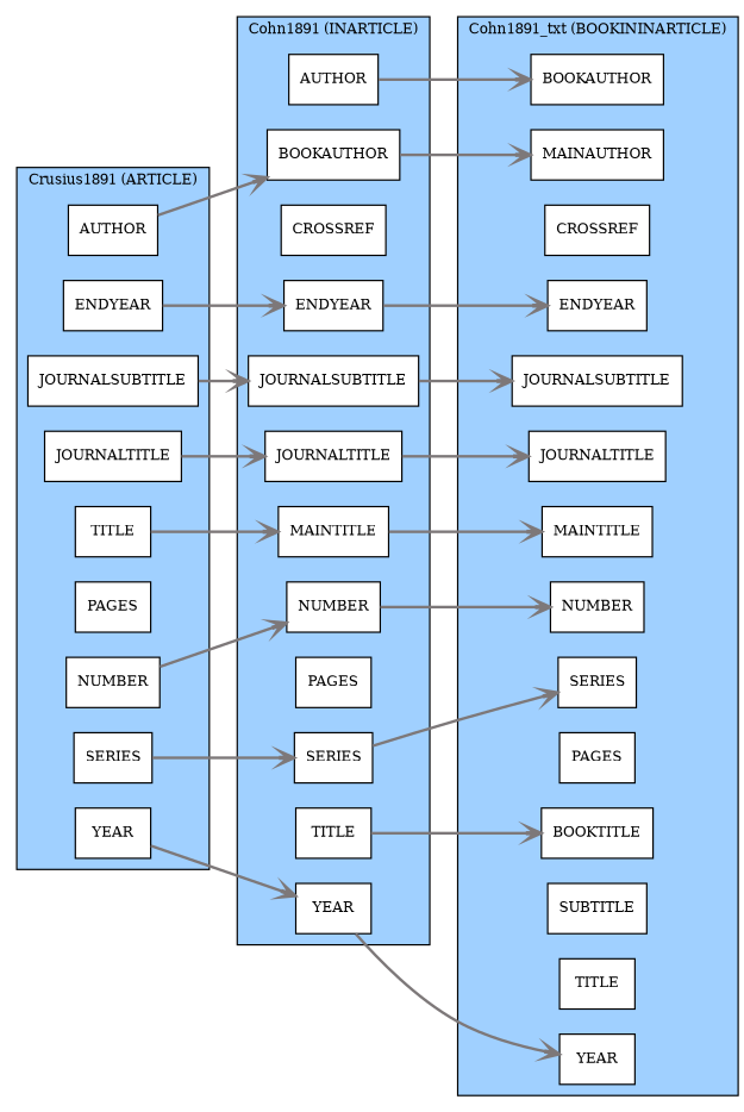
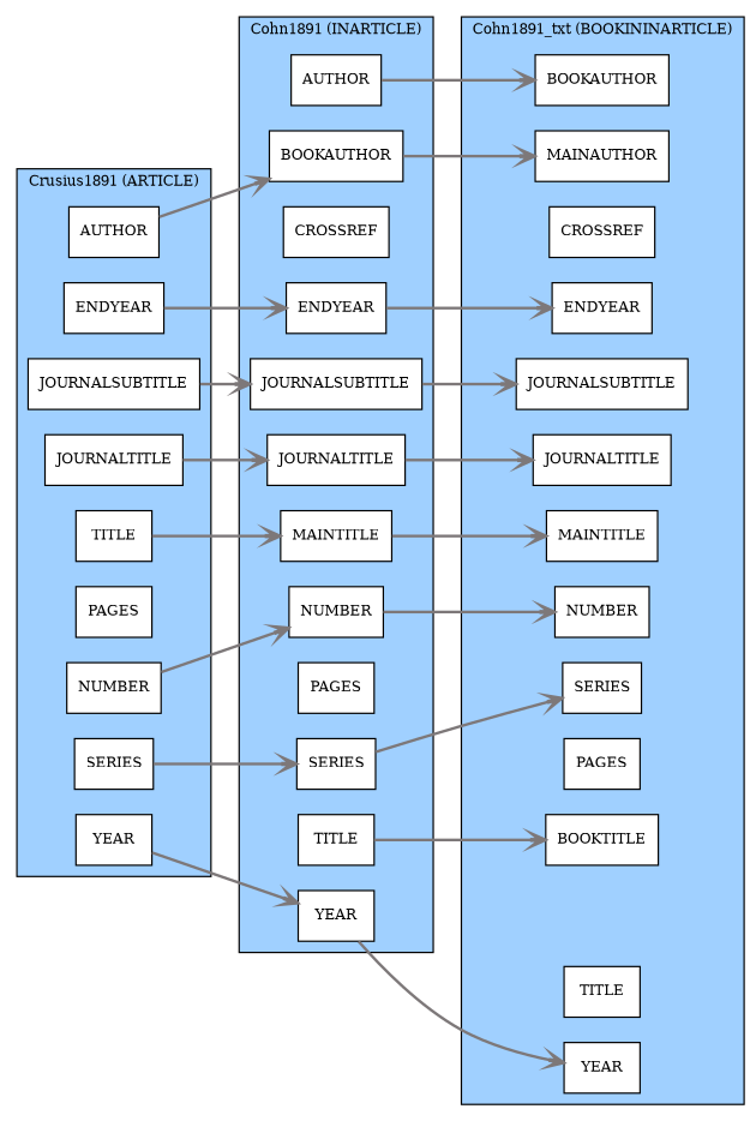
  digraph {
    compound=true
    rankdir=LR
    style=filled
    node [fillcolor=white fontsize=10 shape=box style=filled]
    edge [arrowhead=open color="#7d7879" penwidth=2.0]
    n1 [label=AUTHOR]
    n2 [label=BOOKAUTHOR]
    n3 [label=CROSSREF]
    n4 [label=ENDYEAR]
    n5 [label=JOURNALSUBTITLE]
    n6 [label=JOURNALTITLE]
    n7 [label=MAINTITLE]
    n8 [label=NUMBER]
    n9 [label=PAGES]
    n10 [label=SERIES]
    n11 [label=TITLE]
    n12 [label=YEAR]
    n13 [label=BOOKAUTHOR]
    n14 [label=BOOKTITLE]
    n15 [label=CROSSREF]
    n16 [label=ENDYEAR]
    n17 [label=JOURNALSUBTITLE]
    n18 [label=JOURNALTITLE]
    n19 [label=MAINAUTHOR]
    n20 [label=MAINTITLE]
    n21 [label=NUMBER]
    n22 [label=PAGES]
    n23 [label=SERIES]
-   n24 [label=SUBTITLE]
    n25 [label=TITLE]
    n26 [label=YEAR]
    n27 [label=AUTHOR]
    n28 [label=ENDYEAR]
    n29 [label=JOURNALSUBTITLE]
    n30 [label=JOURNALTITLE]
    n31 [label=NUMBER]
    n32 [label=PAGES]
    n33 [label=SERIES]
    n34 [label=TITLE]
    n35 [label=YEAR]
    subgraph cluster_1 {
      fillcolor="#a0d0ff"
      fontsize=10
      label="Cohn1891 (INARTICLE)"
      n1
      n2
      n3
      n4
      n5
      n6
      n7
      n8
      n9
      n10
      n11
      n12
    }
    subgraph cluster_2 {
      fillcolor="#a0d0ff"
      fontsize=10
      label="Cohn1891_txt (BOOKININARTICLE)"
      n13
      n14
      n15
      n16
      n17
      n18
      n19
      n20
      n21
      n22
      n23
-     n24
      n25
      n26
    }
    subgraph cluster_3 {
      fillcolor="#a0d0ff"
      fontsize=10
      label="Crusius1891 (ARTICLE)"
      n27
      n28
      n29
      n30
      n31
      n32
      n33
      n34
      n35
    }
    n1 -> n13
    n2 -> n19
    n4 -> n16
    n5 -> n17
    n6 -> n18
    n7 -> n20
    n8 -> n21
    n10 -> n23
    n11 -> n14
    n12 -> n26
    n27 -> n2
    n28 -> n4
    n29 -> n5
    n30 -> n6
    n31 -> n8
    n33 -> n10
    n34 -> n7
    n35 -> n12
  }
